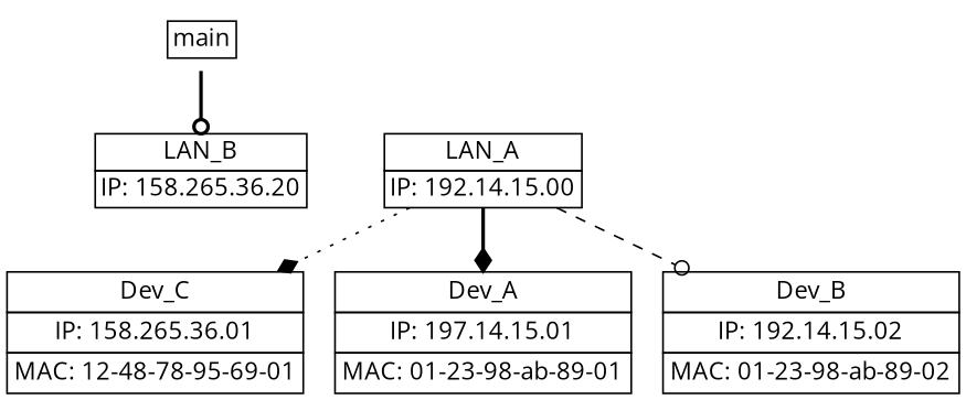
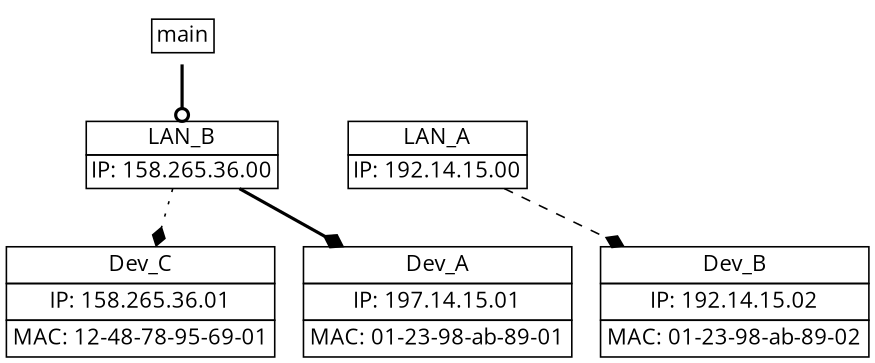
  digraph {
    fontname="Open Sans"
    node [fontname="Open Sans" margin=0 shape=none]
    edge [arrowhead=odot color=black fontname="Open Sans" style=bold]
    n1 [label=< <TABLE BORDER="0" CELLBORDER="1" CELLSPACING="0" CELLPADDING="2"> 	<TR><TD COLSPAN="3">main</TD></TR> </TABLE>>]
-   n2 [label=< <TABLE BORDER="0" CELLBORDER="1" CELLSPACING="0" CELLPADDING="2"> 	<TR><TD COLSPAN="3">LAN_B</TD></TR> 	<TR><TD COLSPAN="3">IP: 158.265.36.20</TD></TR> </TABLE>>]
+   n2 [label=< <TABLE BORDER="0" CELLBORDER="1" CELLSPACING="0" CELLPADDING="2"> 	<TR><TD COLSPAN="3">LAN_B</TD></TR> 	<TR><TD COLSPAN="3">IP: 158.265.36.00</TD></TR> </TABLE>>]
    n3 [label=< <TABLE BORDER="0" CELLBORDER="1" CELLSPACING="0" CELLPADDING="2"> 	<TR><TD COLSPAN="3">LAN_A</TD></TR> 	<TR><TD COLSPAN="3">IP: 192.14.15.00</TD></TR> </TABLE>>]
    n4 [label=< <TABLE BORDER="0" CELLBORDER="1" CELLSPACING="0" CELLPADDING="3"> 	<TR><TD COLSPAN="3">Dev_A</TD></TR> 	<TR><TD COLSPAN="3">IP: 197.14.15.01</TD></TR> 	<TR><TD COLSPAN="3">MAC: 01-23-98-ab-89-01</TD></TR> </TABLE>>]
    n5 [label=< <TABLE BORDER="0" CELLBORDER="1" CELLSPACING="0" CELLPADDING="3"> 	<TR><TD COLSPAN="3">Dev_B</TD></TR> 	<TR><TD COLSPAN="3">IP: 192.14.15.02</TD></TR> 	<TR><TD COLSPAN="3">MAC: 01-23-98-ab-89-02</TD></TR> </TABLE>>]
    n6 [label=< <TABLE BORDER="0" CELLBORDER="1" CELLSPACING="0" CELLPADDING="3"> 	<TR><TD COLSPAN="3">Dev_C</TD></TR> 	<TR><TD COLSPAN="3">IP: 158.265.36.01</TD></TR> 	<TR><TD COLSPAN="3">MAC: 12-48-78-95-69-01</TD></TR> </TABLE>>]
    n1 -> n2
-   n3 -> n6 [arrowhead=diamond style=dotted]
-   n3 -> n4 [arrowhead=diamond]
-   n3 -> n5 [style=dashed]
+   n2 -> n6 [arrowhead=diamond style=dotted]
+   n2 -> n4 [arrowhead=diamond]
+   n3 -> n5 [arrowhead=diamond style=dashed]
  }
